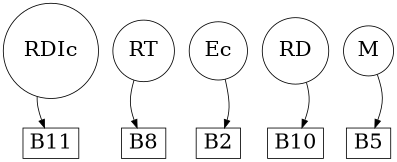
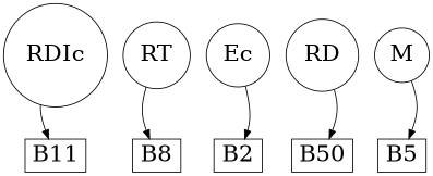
  strict digraph {
    remincross=true
    splines=curved
    node [fontsize=26 shape=box]
    B11
    RDIc [shape=circle]
    B8
    RT [shape=circle]
    n5 [label=B2]
    Ec [shape=circle]
-   B10
+   B10 [label=B50]
    n8 [label=B5]
    RD [shape=circle]
    M [shape=circle]
    RDIc -> B11
    RT -> B8
    Ec -> n5
    RD -> B10
    M -> n8
  }
